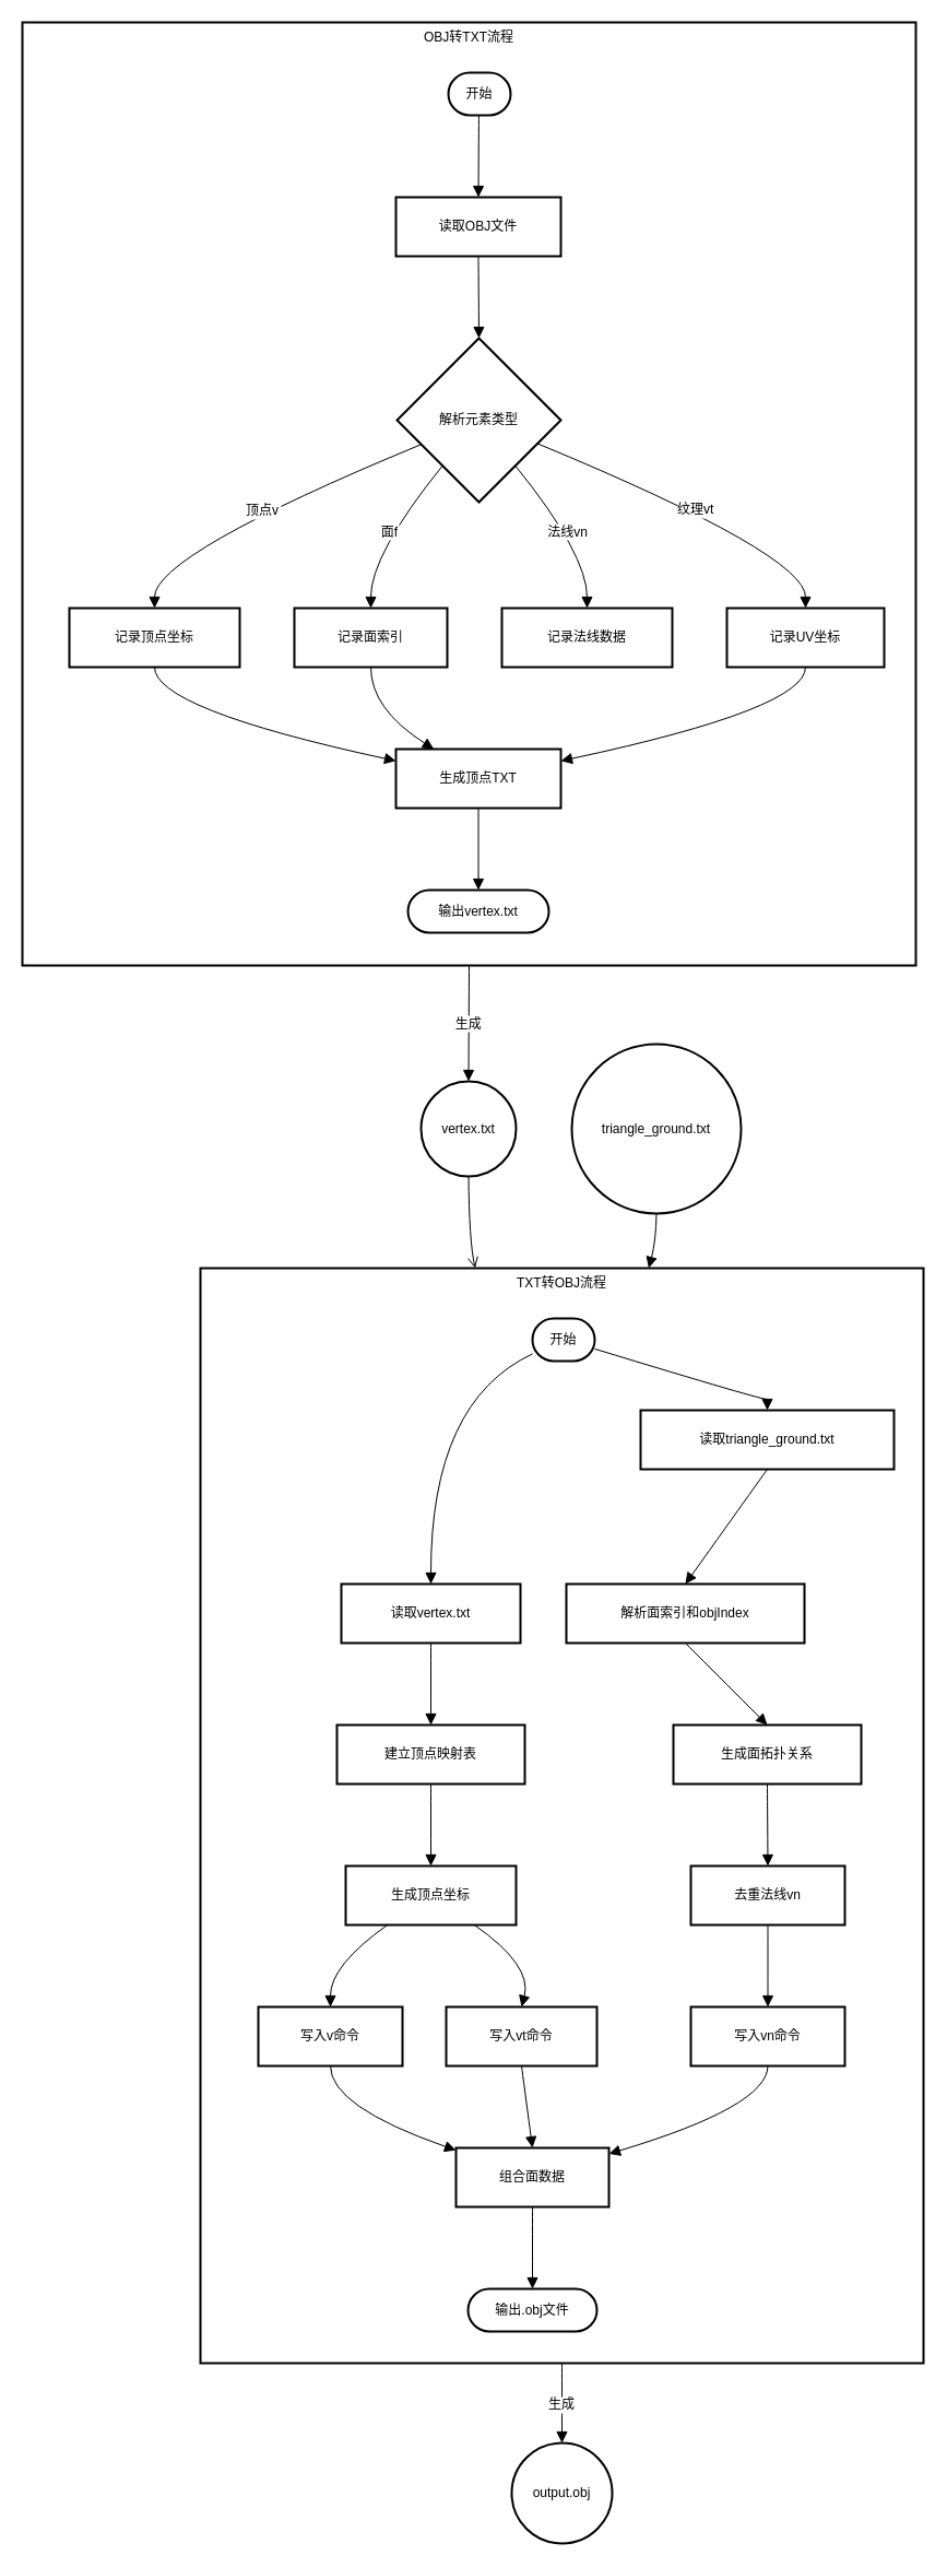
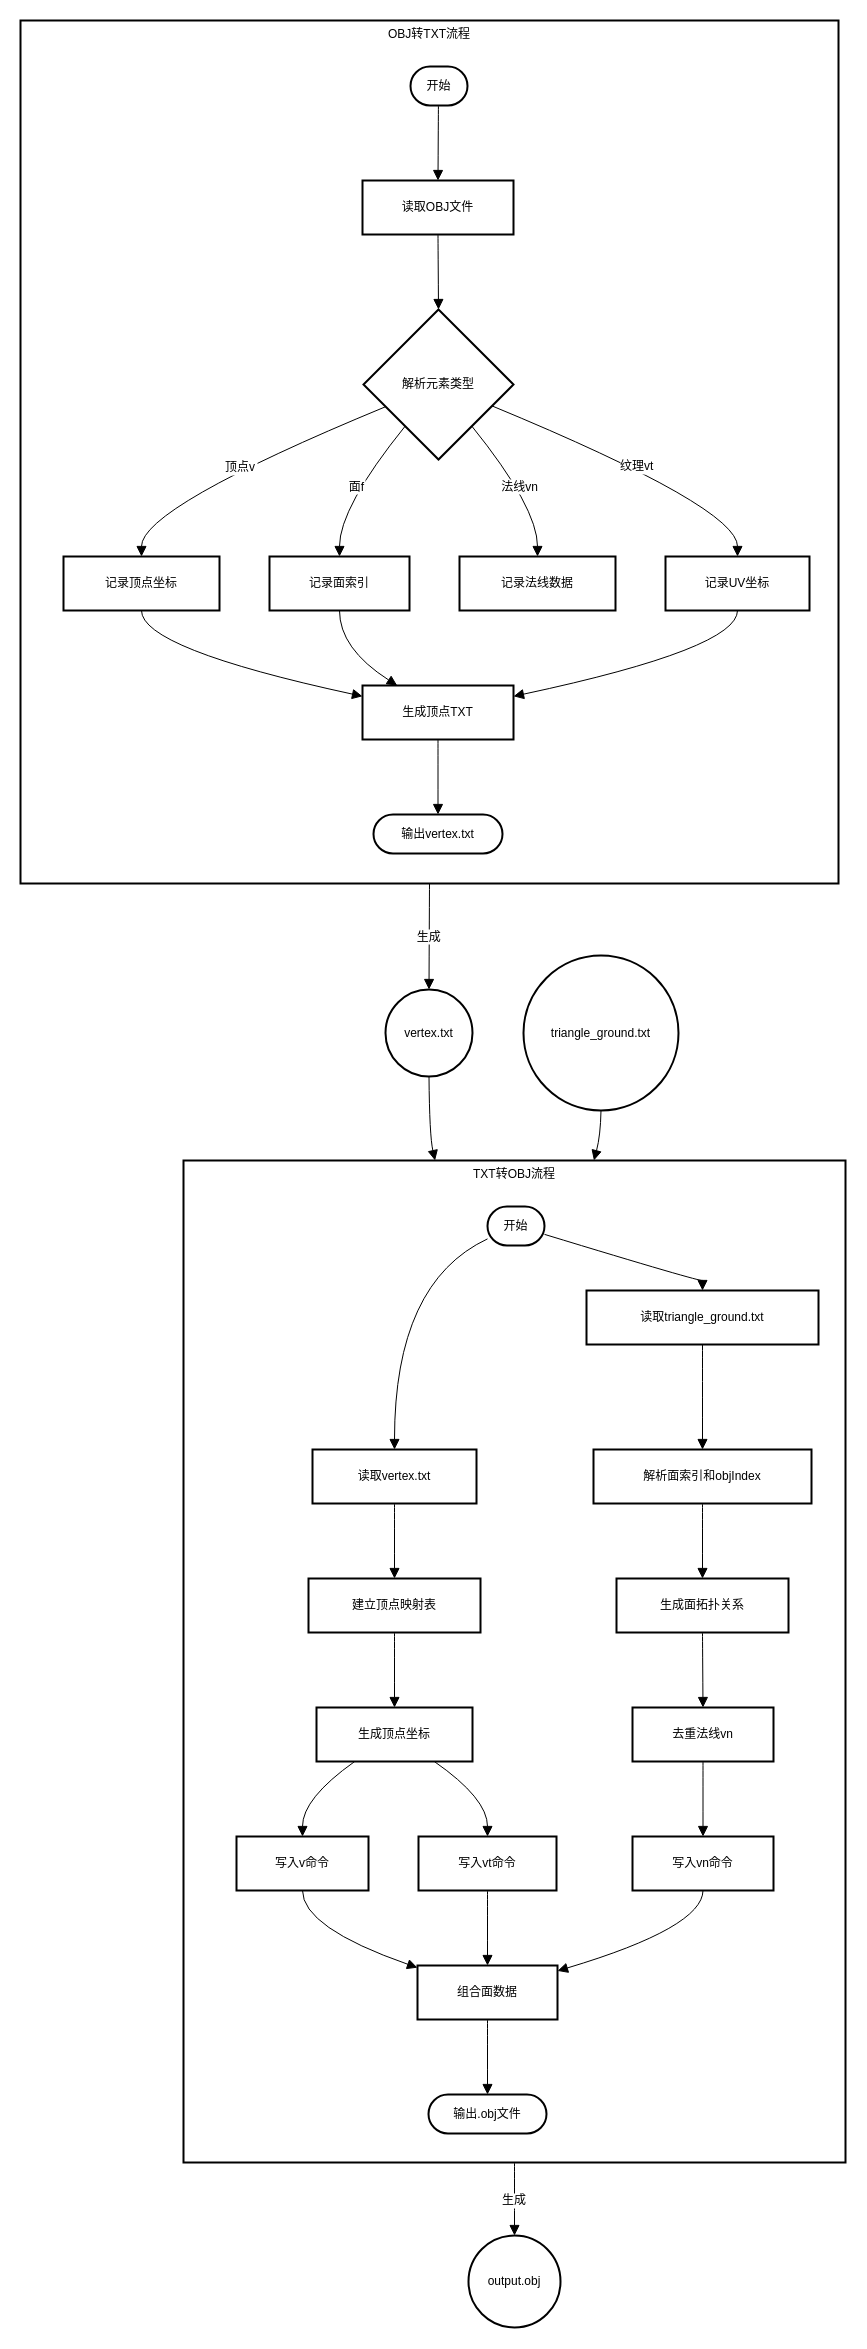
  <mxCell id="0" />
  <mxCell id="1" parent="0" />
  <mxCell id="2" value="TXT转OBJ流程" style="whiteSpace=wrap;strokeWidth=2;verticalAlign=top;" vertex="1" parent="1"><mxGeometry x="183" y="1160" width="662" height="1002" as="geometry" /></mxCell>
  <mxCell id="3" value="开始" style="rounded=1;whiteSpace=wrap;arcSize=50;strokeWidth=2;" vertex="1" parent="2"><mxGeometry x="304" y="46" width="57" height="39" as="geometry" /></mxCell>
  <mxCell id="4" value="读取vertex.txt" style="whiteSpace=wrap;strokeWidth=2;" vertex="1" parent="2"><mxGeometry x="129" y="289" width="164" height="54" as="geometry" /></mxCell>
  <mxCell id="5" value="读取triangle_ground.txt" style="whiteSpace=wrap;strokeWidth=2;" vertex="1" parent="2"><mxGeometry x="403" y="130" width="232" height="54" as="geometry" /></mxCell>
  <mxCell id="6" value="建立顶点映射表" style="whiteSpace=wrap;strokeWidth=2;" vertex="1" parent="2"><mxGeometry x="125" y="418" width="172" height="54" as="geometry" /></mxCell>
- <mxCell id="7" value="解析面索引和objIndex" style="whiteSpace=wrap;strokeWidth=2;" vertex="1" parent="2"><mxGeometry x="335" y="289" width="218" height="54" as="geometry" /></mxCell>
+ <mxCell id="7" value="解析面索引和objIndex" style="whiteSpace=wrap;strokeWidth=2;" vertex="1" parent="2"><mxGeometry x="410" y="289" width="218" height="54" as="geometry" /></mxCell>
  <mxCell id="8" value="生成顶点坐标" style="whiteSpace=wrap;strokeWidth=2;" vertex="1" parent="2"><mxGeometry x="133" y="547" width="156" height="54" as="geometry" /></mxCell>
  <mxCell id="9" value="生成面拓扑关系" style="whiteSpace=wrap;strokeWidth=2;" vertex="1" parent="2"><mxGeometry x="433" y="418" width="172" height="54" as="geometry" /></mxCell>
  <mxCell id="10" value="写入v命令" style="whiteSpace=wrap;strokeWidth=2;" vertex="1" parent="2"><mxGeometry x="53" y="676" width="132" height="54" as="geometry" /></mxCell>
- <mxCell id="11" value="写入vt命令" style="whiteSpace=wrap;strokeWidth=2;" vertex="1" parent="2"><mxGeometry x="225" y="676" width="138" height="54" as="geometry" /></mxCell>
+ <mxCell id="11" value="写入vt命令" style="whiteSpace=wrap;strokeWidth=2;" vertex="1" parent="2"><mxGeometry x="235" y="676" width="138" height="54" as="geometry" /></mxCell>
  <mxCell id="12" value="去重法线vn" style="whiteSpace=wrap;strokeWidth=2;" vertex="1" parent="2"><mxGeometry x="449" y="547" width="141" height="54" as="geometry" /></mxCell>
  <mxCell id="13" value="写入vn命令" style="whiteSpace=wrap;strokeWidth=2;" vertex="1" parent="2"><mxGeometry x="449" y="676" width="141" height="54" as="geometry" /></mxCell>
  <mxCell id="14" value="组合面数据" style="whiteSpace=wrap;strokeWidth=2;" vertex="1" parent="2"><mxGeometry x="234" y="805" width="140" height="54" as="geometry" /></mxCell>
  <mxCell id="15" value="输出.obj文件" style="rounded=1;whiteSpace=wrap;arcSize=50;strokeWidth=2;" vertex="1" parent="2"><mxGeometry x="245" y="934" width="118" height="39" as="geometry" /></mxCell>
  <mxCell id="16" value="" style="curved=1;startArrow=none;endArrow=block;exitX=0;exitY=0.83;entryX=0.5;entryY=-0.01;rounded=0;fontSize=12;startSize=8;endSize=8;" edge="1" parent="2" source="3" target="4"><mxGeometry relative="1" as="geometry"><Array as="points"><mxPoint x="211" y="122" /></Array></mxGeometry></mxCell>
  <mxCell id="17" value="" style="curved=1;startArrow=none;endArrow=block;exitX=0.99;exitY=0.71;entryX=0.5;entryY=-0.01;rounded=0;fontSize=12;startSize=8;endSize=8;" edge="1" parent="2" source="3" target="5"><mxGeometry relative="1" as="geometry"><Array as="points"><mxPoint x="519" y="122" /></Array></mxGeometry></mxCell>
  <mxCell id="18" value="" style="curved=1;startArrow=none;endArrow=block;exitX=0.5;exitY=0.99;entryX=0.5;entryY=-0.01;rounded=0;fontSize=12;startSize=8;endSize=8;" edge="1" parent="2" source="4" target="6"><mxGeometry relative="1" as="geometry"><Array as="points" /></mxGeometry></mxCell>
  <mxCell id="19" value="" style="curved=1;startArrow=none;endArrow=block;exitX=0.5;exitY=0.99;entryX=0.5;entryY=-0.01;rounded=0;fontSize=12;startSize=8;endSize=8;" edge="1" parent="2" source="5" target="7"><mxGeometry relative="1" as="geometry"><Array as="points" /></mxGeometry></mxCell>
  <mxCell id="20" value="" style="curved=1;startArrow=none;endArrow=block;exitX=0.5;exitY=0.99;entryX=0.5;entryY=-0.01;rounded=0;fontSize=12;startSize=8;endSize=8;" edge="1" parent="2" source="6" target="8"><mxGeometry relative="1" as="geometry"><Array as="points" /></mxGeometry></mxCell>
  <mxCell id="21" value="" style="curved=1;startArrow=none;endArrow=block;exitX=0.5;exitY=0.99;entryX=0.5;entryY=-0.01;rounded=0;fontSize=12;startSize=8;endSize=8;" edge="1" parent="2" source="7" target="9"><mxGeometry relative="1" as="geometry"><Array as="points" /></mxGeometry></mxCell>
  <mxCell id="22" value="" style="curved=1;startArrow=none;endArrow=block;exitX=0.25;exitY=0.99;entryX=0.5;entryY=-0.01;rounded=0;fontSize=12;startSize=8;endSize=8;" edge="1" parent="2" source="8" target="10"><mxGeometry relative="1" as="geometry"><Array as="points"><mxPoint x="119" y="638" /></Array></mxGeometry></mxCell>
  <mxCell id="23" value="" style="curved=1;startArrow=none;endArrow=block;exitX=0.75;exitY=0.99;entryX=0.5;entryY=-0.01;rounded=0;fontSize=12;startSize=8;endSize=8;" edge="1" parent="2" source="8" target="11"><mxGeometry relative="1" as="geometry"><Array as="points"><mxPoint x="304" y="638" /></Array></mxGeometry></mxCell>
  <mxCell id="24" value="" style="curved=1;startArrow=none;endArrow=block;exitX=0.5;exitY=0.99;entryX=0.5;entryY=-0.01;rounded=0;fontSize=12;startSize=8;endSize=8;" edge="1" parent="2" source="9" target="12"><mxGeometry relative="1" as="geometry"><Array as="points" /></mxGeometry></mxCell>
  <mxCell id="25" value="" style="curved=1;startArrow=none;endArrow=block;exitX=0.5;exitY=0.99;entryX=0.5;entryY=-0.01;rounded=0;fontSize=12;startSize=8;endSize=8;" edge="1" parent="2" source="12" target="13"><mxGeometry relative="1" as="geometry"><Array as="points" /></mxGeometry></mxCell>
  <mxCell id="26" value="" style="curved=1;startArrow=none;endArrow=block;exitX=0.5;exitY=0.99;entryX=0;entryY=0.04;rounded=0;fontSize=12;startSize=8;endSize=8;" edge="1" parent="2" source="10" target="14"><mxGeometry relative="1" as="geometry"><Array as="points"><mxPoint x="119" y="767" /></Array></mxGeometry></mxCell>
  <mxCell id="27" value="" style="curved=1;startArrow=none;endArrow=block;exitX=0.5;exitY=0.99;entryX=0.5;entryY=-0.01;rounded=0;fontSize=12;startSize=8;endSize=8;" edge="1" parent="2" source="11" target="14"><mxGeometry relative="1" as="geometry"><Array as="points" /></mxGeometry></mxCell>
  <mxCell id="28" value="" style="curved=1;startArrow=none;endArrow=block;exitX=0.5;exitY=0.99;entryX=1;entryY=0.1;rounded=0;fontSize=12;startSize=8;endSize=8;" edge="1" parent="2" source="13" target="14"><mxGeometry relative="1" as="geometry"><Array as="points"><mxPoint x="519" y="767" /></Array></mxGeometry></mxCell>
  <mxCell id="29" value="" style="curved=1;startArrow=none;endArrow=block;exitX=0.5;exitY=0.99;entryX=0.5;entryY=-0.01;rounded=0;fontSize=12;startSize=8;endSize=8;" edge="1" parent="2" source="14" target="15"><mxGeometry relative="1" as="geometry"><Array as="points" /></mxGeometry></mxCell>
  <mxCell id="30" value="OBJ转TXT流程" style="whiteSpace=wrap;strokeWidth=2;verticalAlign=top;" vertex="1" parent="1"><mxGeometry x="20" y="20" width="818" height="863" as="geometry" /></mxCell>
  <mxCell id="31" value="开始" style="rounded=1;whiteSpace=wrap;arcSize=50;strokeWidth=2;" vertex="1" parent="30"><mxGeometry x="390" y="46" width="57" height="39" as="geometry" /></mxCell>
  <mxCell id="32" value="读取OBJ文件" style="whiteSpace=wrap;strokeWidth=2;" vertex="1" parent="30"><mxGeometry x="342" y="160" width="151" height="54" as="geometry" /></mxCell>
  <mxCell id="33" value="解析元素类型" style="rhombus;strokeWidth=2;whiteSpace=wrap;" vertex="1" parent="30"><mxGeometry x="343" y="289" width="150" height="150" as="geometry" /></mxCell>
  <mxCell id="34" value="记录顶点坐标" style="whiteSpace=wrap;strokeWidth=2;" vertex="1" parent="30"><mxGeometry x="43" y="536" width="156" height="54" as="geometry" /></mxCell>
  <mxCell id="35" value="记录面索引" style="whiteSpace=wrap;strokeWidth=2;" vertex="1" parent="30"><mxGeometry x="249" y="536" width="140" height="54" as="geometry" /></mxCell>
  <mxCell id="36" value="记录法线数据" style="whiteSpace=wrap;strokeWidth=2;" vertex="1" parent="30"><mxGeometry x="439" y="536" width="156" height="54" as="geometry" /></mxCell>
  <mxCell id="37" value="记录UV坐标" style="whiteSpace=wrap;strokeWidth=2;" vertex="1" parent="30"><mxGeometry x="645" y="536" width="144" height="54" as="geometry" /></mxCell>
  <mxCell id="38" value="生成顶点TXT" style="whiteSpace=wrap;strokeWidth=2;" vertex="1" parent="30"><mxGeometry x="342" y="665" width="151" height="54" as="geometry" /></mxCell>
  <mxCell id="39" value="输出vertex.txt" style="rounded=1;whiteSpace=wrap;arcSize=50;strokeWidth=2;" vertex="1" parent="30"><mxGeometry x="353" y="794" width="129" height="39" as="geometry" /></mxCell>
  <mxCell id="40" value="" style="curved=1;startArrow=none;endArrow=block;exitX=0.49;exitY=0.99;entryX=0.5;entryY=-0.01;rounded=0;fontSize=12;startSize=8;endSize=8;" edge="1" parent="30" source="31" target="32"><mxGeometry relative="1" as="geometry"><Array as="points" /></mxGeometry></mxCell>
  <mxCell id="41" value="" style="curved=1;startArrow=none;endArrow=block;exitX=0.5;exitY=0.99;entryX=0.5;entryY=0;rounded=0;fontSize=12;startSize=8;endSize=8;" edge="1" parent="30" source="32" target="33"><mxGeometry relative="1" as="geometry"><Array as="points" /></mxGeometry></mxCell>
  <mxCell id="42" value="顶点v" style="curved=1;startArrow=none;endArrow=block;exitX=0;exitY=0.71;entryX=0.5;entryY=0;rounded=0;fontSize=12;startSize=8;endSize=8;" edge="1" parent="30" source="33" target="34"><mxGeometry relative="1" as="geometry"><Array as="points"><mxPoint x="121" y="487" /></Array></mxGeometry></mxCell>
  <mxCell id="43" value="面f" style="curved=1;startArrow=none;endArrow=block;exitX=0.1;exitY=1;entryX=0.5;entryY=0;rounded=0;fontSize=12;startSize=8;endSize=8;" edge="1" parent="30" source="33" target="35"><mxGeometry relative="1" as="geometry"><Array as="points"><mxPoint x="319" y="487" /></Array></mxGeometry></mxCell>
  <mxCell id="44" value="法线vn" style="curved=1;startArrow=none;endArrow=block;exitX=0.9;exitY=1;entryX=0.5;entryY=0;rounded=0;fontSize=12;startSize=8;endSize=8;" edge="1" parent="30" source="33" target="36"><mxGeometry relative="1" as="geometry"><Array as="points"><mxPoint x="517" y="487" /></Array></mxGeometry></mxCell>
  <mxCell id="45" value="纹理vt" style="curved=1;startArrow=none;endArrow=block;exitX=1;exitY=0.7;entryX=0.5;entryY=0;rounded=0;fontSize=12;startSize=8;endSize=8;" edge="1" parent="30" source="33" target="37"><mxGeometry relative="1" as="geometry"><Array as="points"><mxPoint x="717" y="487" /></Array></mxGeometry></mxCell>
  <mxCell id="46" value="" style="curved=1;startArrow=none;endArrow=block;exitX=0.5;exitY=1;entryX=0;entryY=0.2;rounded=0;fontSize=12;startSize=8;endSize=8;" edge="1" parent="30" source="34" target="38"><mxGeometry relative="1" as="geometry"><Array as="points"><mxPoint x="121" y="628" /></Array></mxGeometry></mxCell>
  <mxCell id="47" value="" style="curved=1;startArrow=none;endArrow=block;exitX=0.5;exitY=1;entryX=0.23;entryY=0;rounded=0;fontSize=12;startSize=8;endSize=8;" edge="1" parent="30" source="35" target="38"><mxGeometry relative="1" as="geometry"><Array as="points"><mxPoint x="319" y="628" /></Array></mxGeometry></mxCell>
  <mxCell id="48" value="" style="curved=1;startArrow=none;endArrow=block;exitX=0.5;exitY=1;entryX=1;entryY=0.2;rounded=0;fontSize=12;startSize=8;endSize=8;" edge="1" parent="30" source="37" target="38"><mxGeometry relative="1" as="geometry"><Array as="points"><mxPoint x="717" y="628" /></Array></mxGeometry></mxCell>
  <mxCell id="49" value="" style="curved=1;startArrow=none;endArrow=block;exitX=0.5;exitY=1;entryX=0.5;entryY=0;rounded=0;fontSize=12;startSize=8;endSize=8;" edge="1" parent="30" source="38" target="39"><mxGeometry relative="1" as="geometry"><Array as="points" /></mxGeometry></mxCell>
  <mxCell id="50" value="vertex.txt" style="ellipse;aspect=fixed;strokeWidth=2;whiteSpace=wrap;" vertex="1" parent="1"><mxGeometry x="385" y="989" width="87" height="87" as="geometry" /></mxCell>
  <mxCell id="51" value="triangle_ground.txt" style="ellipse;aspect=fixed;strokeWidth=2;whiteSpace=wrap;" vertex="1" parent="1"><mxGeometry x="523" y="955" width="155" height="155" as="geometry" /></mxCell>
  <mxCell id="52" value="output.obj" style="ellipse;aspect=fixed;strokeWidth=2;whiteSpace=wrap;" vertex="1" parent="1"><mxGeometry x="468" y="2235" width="92" height="92" as="geometry" /></mxCell>
  <mxCell id="53" value="生成" style="curved=1;startArrow=none;endArrow=block;exitX=0.5;exitY=1;entryX=0.5;entryY=0;rounded=0;fontSize=12;startSize=8;endSize=8;" edge="1" parent="1" source="30" target="50"><mxGeometry relative="1" as="geometry"><Array as="points" /></mxGeometry></mxCell>
- <mxCell id="54" value="" style="curved=1;startArrow=none;endArrow=open;exitX=0.5;exitY=1.01;entryX=0.38;entryY=0;rounded=0;fontSize=12;startSize=8;endSize=8;" edge="1" parent="1" source="50" target="2"><mxGeometry relative="1" as="geometry"><Array as="points"><mxPoint x="429" y="1135" /></Array></mxGeometry></mxCell>
+ <mxCell id="54" value="" style="curved=1;startArrow=none;endArrow=block;exitX=0.5;exitY=1.01;entryX=0.38;entryY=0;rounded=0;fontSize=12;startSize=8;endSize=8;" edge="1" parent="1" source="50" target="2"><mxGeometry relative="1" as="geometry"><Array as="points"><mxPoint x="429" y="1135" /></Array></mxGeometry></mxCell>
  <mxCell id="55" value="" style="curved=1;startArrow=none;endArrow=block;exitX=0.5;exitY=1;entryX=0.62;entryY=0;rounded=0;fontSize=12;startSize=8;endSize=8;" edge="1" parent="1" source="51" target="2"><mxGeometry relative="1" as="geometry"><Array as="points"><mxPoint x="600" y="1135" /></Array></mxGeometry></mxCell>
  <mxCell id="56" value="生成" style="curved=1;startArrow=none;endArrow=block;exitX=0.5;exitY=1;entryX=0.5;entryY=0;rounded=0;fontSize=12;startSize=8;endSize=8;" edge="1" parent="1" source="2" target="52"><mxGeometry relative="1" as="geometry"><Array as="points" /></mxGeometry></mxCell>
